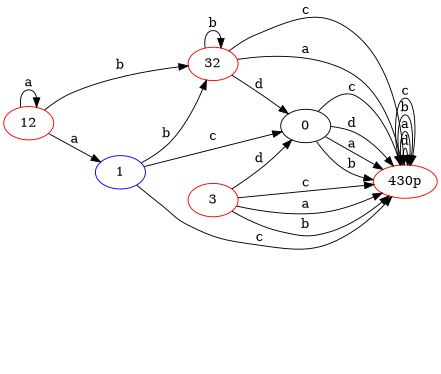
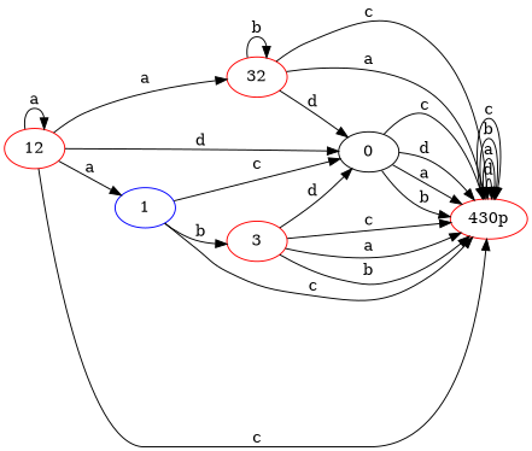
  digraph {
    rankdir=LR
    node [color=red]
    "430p"
    0 [color=""]
    32
    3
    12
    1 [color=blue]
    "430p" -> "430p" [label=d]
    "430p" -> "430p" [label=a]
    "430p" -> "430p" [label=b]
    "430p" -> "430p" [label=c]
    0 -> "430p" [label=a]
    0 -> "430p" [label=b]
    0 -> "430p" [label=c]
    0 -> "430p" [label=d]
    32 -> "430p" [label=c]
    32 -> "430p" [label=a]
    32 -> 0 [label=d]
    32 -> 32 [label=b]
    3 -> "430p" [label=c]
    3 -> "430p" [label=a]
    3 -> "430p" [label=b]
    3 -> 0 [label=d]
-   12 -> 32 [label=b]
+   12 -> "430p" [label=c]
+   12 -> 0 [label=d]
+   12 -> 32 [label=a]
    12 -> 12 [label=a]
    12 -> 1 [label=a]
    1 -> "430p" [label=c]
    1 -> 0 [label=c]
-   1 -> 32 [label=b]
+   1 -> 3 [label=b]
  }
